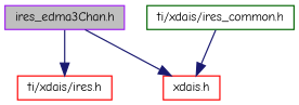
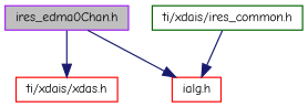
  digraph {
    fontname="Comic Neue"
    node [color=red fillcolor=white fontname="Comic Neue" fontsize=10 shape=record style=filled]
    edge [color=midnightblue fontname="Comic Neue" fontsize=10 labelfontname=Helvetica labelfontsize=10 style=solid]
-   n1 [color=purple fillcolor=grey75 fontcolor=black height=0.2 label="ires_edma3Chan.h" width=0.4]
-   n2 [height=0.2 label="ti/xdais/ires.h" width=0.4]
-   n3 [height=0.2 label="xdais.h" width=0.4]
+   n1 [color=purple fillcolor=grey75 fontcolor=black height=0.2 label="ires_edma0Chan.h" width=0.4]
+   n2 [height=0.2 label="ti/xdais/xdas.h" width=0.4]
+   n3 [height=0.2 label="ialg.h" width=0.4]
    n4 [color=darkgreen height=0.2 label="ti/xdais/ires_common.h" width=0.4]
    n1 -> n2
    n1 -> n3
    n4 -> n3
  }
